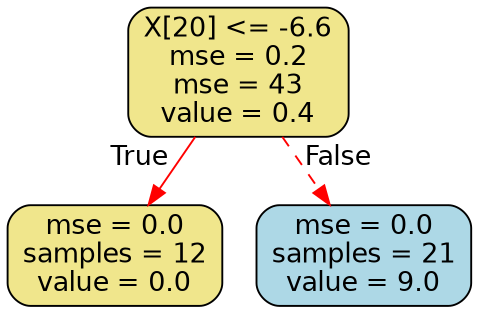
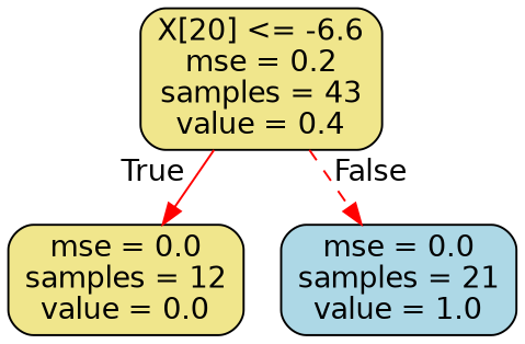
  digraph {
    node [color=black fillcolor=khaki fontname=helvetica shape=box style="rounded,filled"]
    edge [color=red fontname=helvetica labeldistance=2.5]
-   n1 [label="X[20] <= -6.6\nmse = 0.2\nmse = 43\nvalue = 0.4"]
+   n1 [label="X[20] <= -6.6\nmse = 0.2\nsamples = 43\nvalue = 0.4"]
    n2 [label="mse = 0.0\nsamples = 12\nvalue = 0.0"]
-   n3 [fillcolor=lightblue label="mse = 0.0\nsamples = 21\nvalue = 9.0"]
+   n3 [fillcolor=lightblue label="mse = 0.0\nsamples = 21\nvalue = 1.0"]
    n1 -> n2 [headlabel=True labelangle=45 style=solid]
    n1 -> n3 [headlabel=False labelangle=-45 style=dashed]
  }
